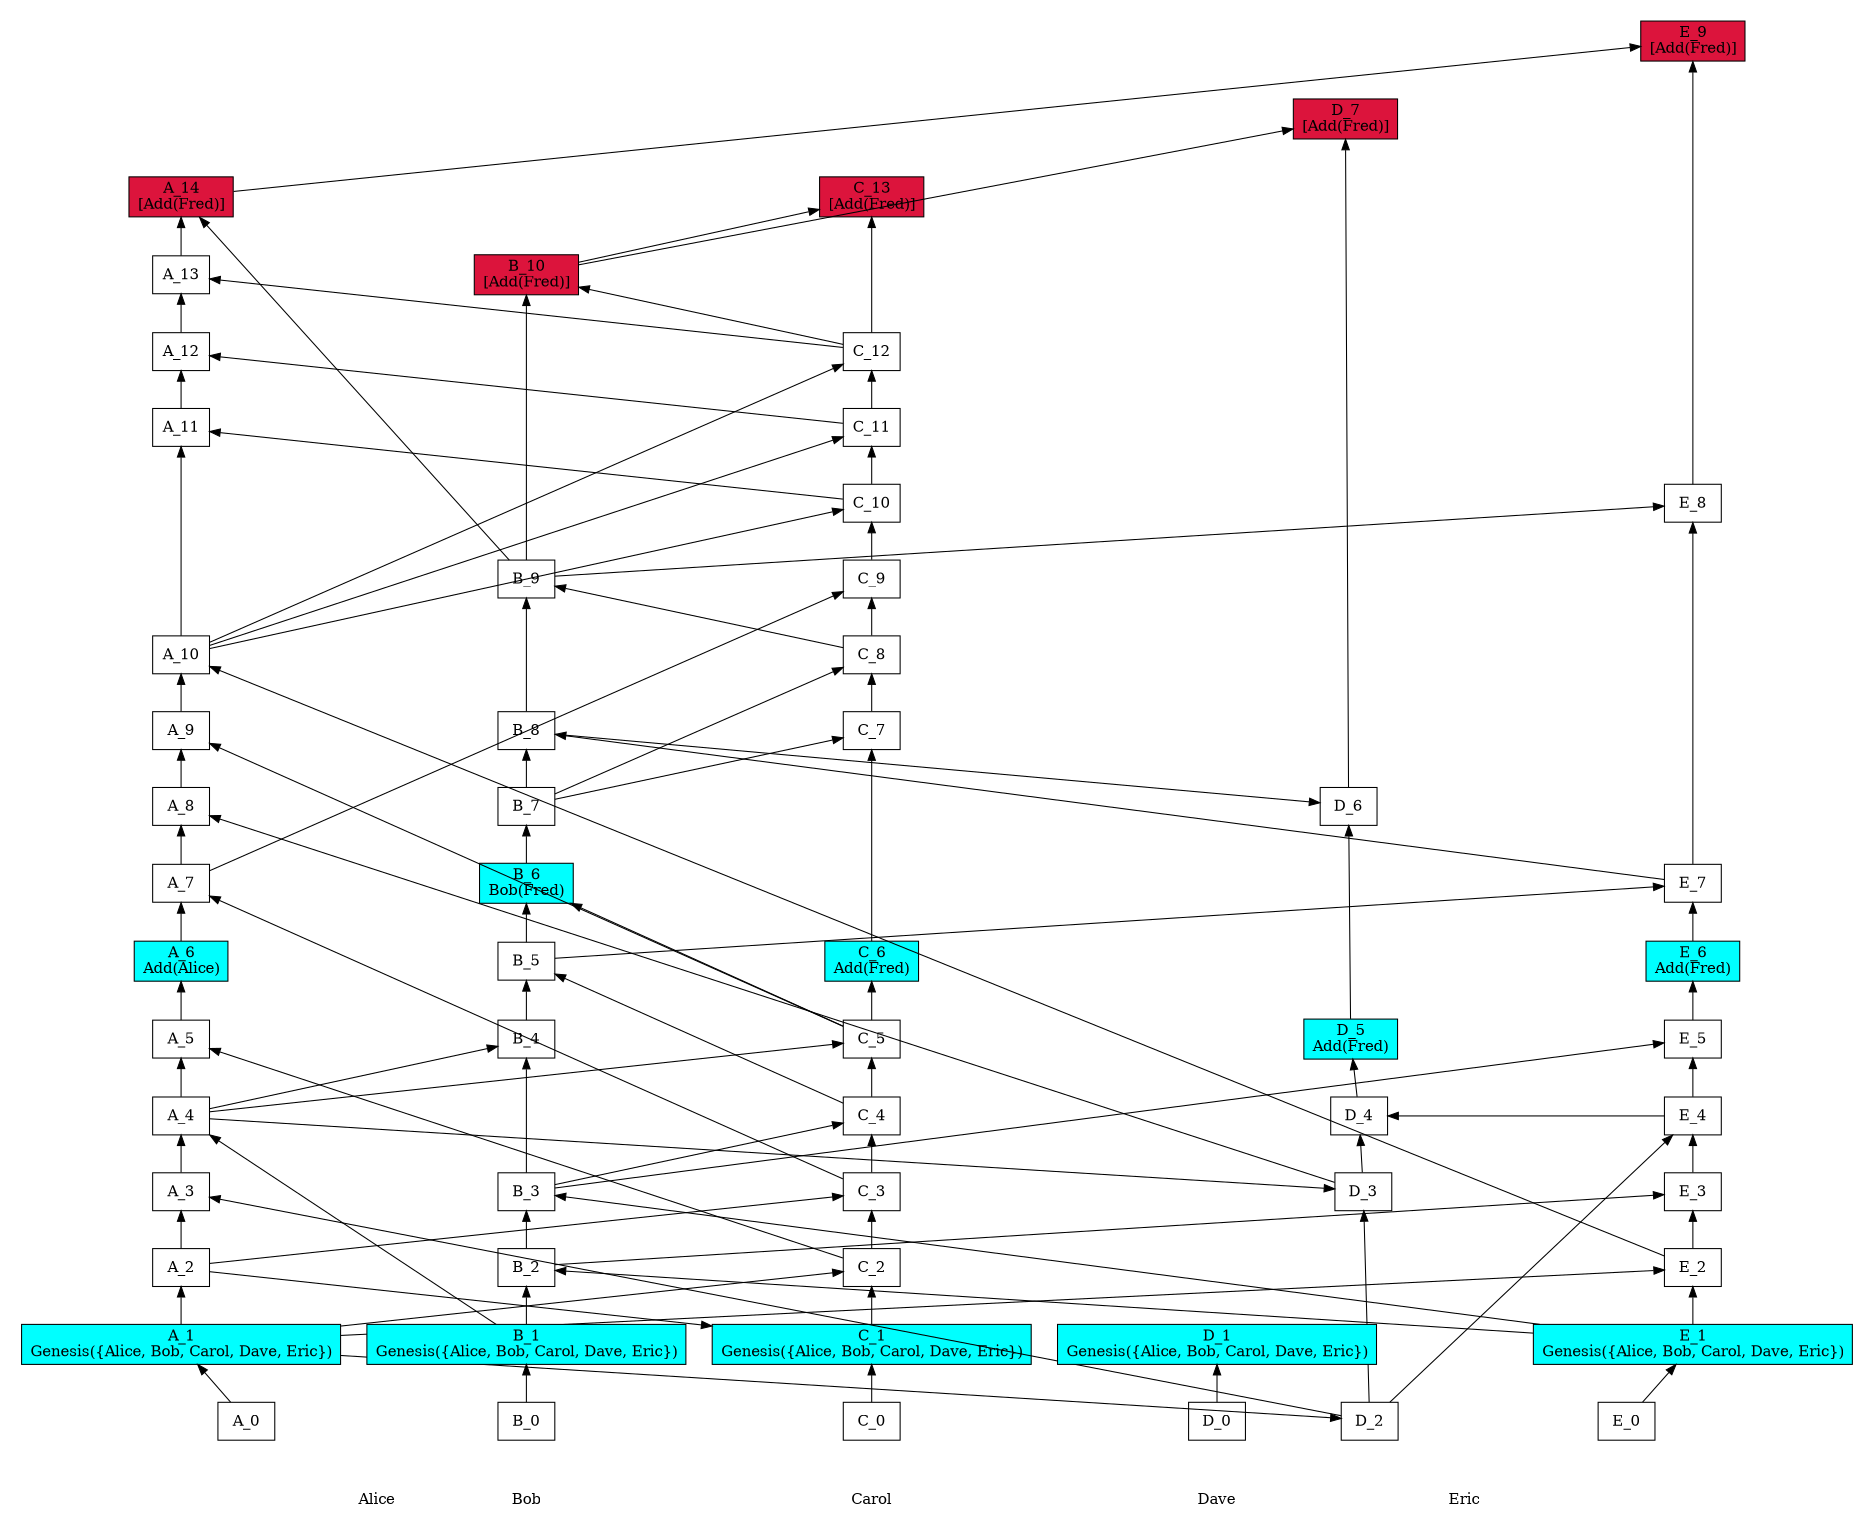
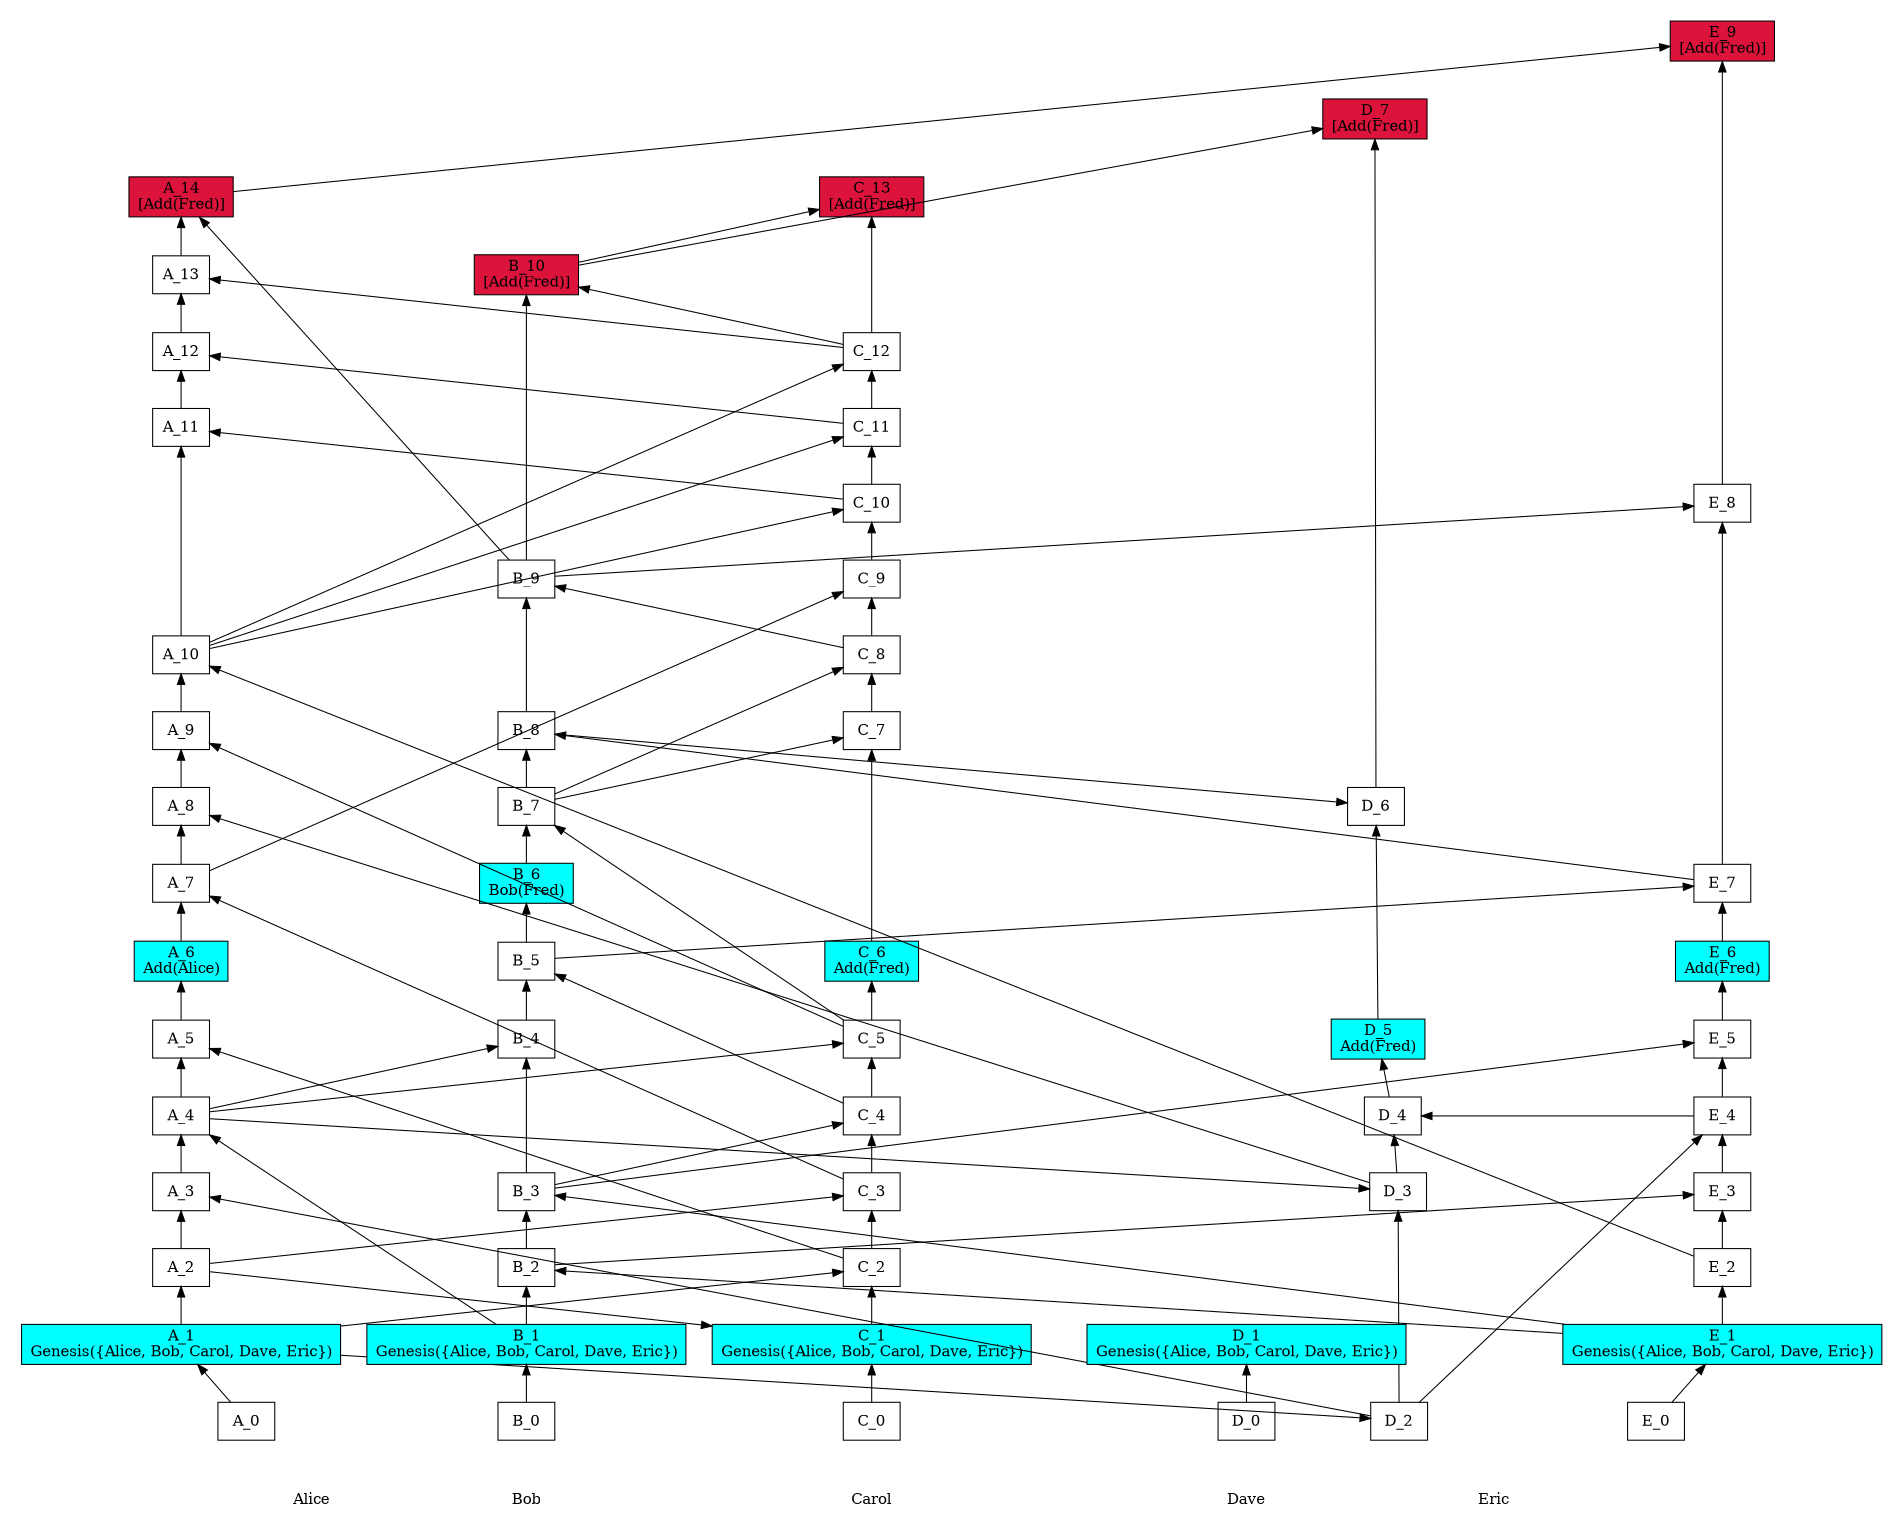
  digraph {
    rankdir=BT
    splines=false
    style=invis
    node [fillcolor=white shape=rectangle]
    Alice [color=white style=filled fillcolor="" shape=""]
    Bob [color=white style=filled fillcolor="" shape=""]
    Carol [color=white style=filled fillcolor="" shape=""]
    Dave [color=white style=filled fillcolor="" shape=""]
    Eric [color=white style=filled fillcolor="" shape=""]
    n6 [label=<<table border="0" cellborder="0" cellpadding="0" cellspacing="0"> <tr><td colspan="6">A_0</td></tr> </table>>]
    n7 [fillcolor=cyan label=<<table border="0" cellborder="0" cellpadding="0" cellspacing="0"> <tr><td colspan="6">A_1</td></tr> <tr><td colspan="6">Genesis({Alice, Bob, Carol, Dave, Eric})</td></tr> </table>> style=filled]
    n8 [label=<<table border="0" cellborder="0" cellpadding="0" cellspacing="0"> <tr><td colspan="6">A_2</td></tr> </table>>]
    n9 [label=<<table border="0" cellborder="0" cellpadding="0" cellspacing="0"> <tr><td colspan="6">A_3</td></tr> </table>>]
    n10 [label=<<table border="0" cellborder="0" cellpadding="0" cellspacing="0"> <tr><td colspan="6">A_4</td></tr> </table>>]
    n11 [label=<<table border="0" cellborder="0" cellpadding="0" cellspacing="0"> <tr><td colspan="6">A_5</td></tr> </table>>]
    n12 [fillcolor=cyan label=<<table border="0" cellborder="0" cellpadding="0" cellspacing="0"> <tr><td colspan="6">A_6</td></tr> <tr><td colspan="6">Add(Alice)</td></tr> </table>> style=filled]
    n13 [label=<<table border="0" cellborder="0" cellpadding="0" cellspacing="0"> <tr><td colspan="6">A_7</td></tr> </table>>]
    n14 [label=<<table border="0" cellborder="0" cellpadding="0" cellspacing="0"> <tr><td colspan="6">A_8</td></tr> </table>>]
    n15 [label=<<table border="0" cellborder="0" cellpadding="0" cellspacing="0"> <tr><td colspan="6">A_9</td></tr> </table>>]
    n16 [label=<<table border="0" cellborder="0" cellpadding="0" cellspacing="0"> <tr><td colspan="6">A_10</td></tr> </table>>]
    n17 [label=<<table border="0" cellborder="0" cellpadding="0" cellspacing="0"> <tr><td colspan="6">A_11</td></tr> </table>>]
    n18 [label=<<table border="0" cellborder="0" cellpadding="0" cellspacing="0"> <tr><td colspan="6">A_12</td></tr> </table>>]
    n19 [label=<<table border="0" cellborder="0" cellpadding="0" cellspacing="0"> <tr><td colspan="6">A_13</td></tr> </table>>]
    n20 [fillcolor=crimson label=<<table border="0" cellborder="0" cellpadding="0" cellspacing="0"> <tr><td colspan="6">A_14</td></tr> <tr><td colspan="6">[Add(Fred)]</td></tr></table>> style=filled]
    n21 [fillcolor=cyan label=<<table border="0" cellborder="0" cellpadding="0" cellspacing="0"> <tr><td colspan="6">B_1</td></tr> <tr><td colspan="6">Genesis({Alice, Bob, Carol, Dave, Eric})</td></tr> </table>> style=filled]
    n22 [label=<<table border="0" cellborder="0" cellpadding="0" cellspacing="0"> <tr><td colspan="6">B_2</td></tr> </table>>]
    n23 [label=<<table border="0" cellborder="0" cellpadding="0" cellspacing="0"> <tr><td colspan="6">B_9</td></tr> </table>>]
    n24 [fillcolor=crimson label=<<table border="0" cellborder="0" cellpadding="0" cellspacing="0"> <tr><td colspan="6">B_10</td></tr> <tr><td colspan="6">[Add(Fred)]</td></tr></table>> style=filled]
    n25 [label=<<table border="0" cellborder="0" cellpadding="0" cellspacing="0"> <tr><td colspan="6">B_0</td></tr> </table>>]
    n26 [label=<<table border="0" cellborder="0" cellpadding="0" cellspacing="0"> <tr><td colspan="6">B_3</td></tr> </table>>]
    n27 [label=<<table border="0" cellborder="0" cellpadding="0" cellspacing="0"> <tr><td colspan="6">B_4</td></tr> </table>>]
    n28 [label=<<table border="0" cellborder="0" cellpadding="0" cellspacing="0"> <tr><td colspan="6">B_5</td></tr> </table>>]
    n29 [fillcolor=cyan label=<<table border="0" cellborder="0" cellpadding="0" cellspacing="0"> <tr><td colspan="6">B_6</td></tr> <tr><td colspan="6">Bob(Fred)</td></tr> </table>> style=filled]
    n30 [label=<<table border="0" cellborder="0" cellpadding="0" cellspacing="0"> <tr><td colspan="6">B_7</td></tr> </table>>]
    n31 [label=<<table border="0" cellborder="0" cellpadding="0" cellspacing="0"> <tr><td colspan="6">B_8</td></tr> </table>>]
    n32 [fillcolor=cyan label=<<table border="0" cellborder="0" cellpadding="0" cellspacing="0"> <tr><td colspan="6">C_1</td></tr> <tr><td colspan="6">Genesis({Alice, Bob, Carol, Dave, Eric})</td></tr> </table>> style=filled]
    n33 [label=<<table border="0" cellborder="0" cellpadding="0" cellspacing="0"> <tr><td colspan="6">C_2</td></tr> </table>>]
    n34 [label=<<table border="0" cellborder="0" cellpadding="0" cellspacing="0"> <tr><td colspan="6">C_3</td></tr> </table>>]
    n35 [label=<<table border="0" cellborder="0" cellpadding="0" cellspacing="0"> <tr><td colspan="6">C_4</td></tr> </table>>]
    n36 [label=<<table border="0" cellborder="0" cellpadding="0" cellspacing="0"> <tr><td colspan="6">C_5</td></tr> </table>>]
    n37 [fillcolor=cyan label=<<table border="0" cellborder="0" cellpadding="0" cellspacing="0"> <tr><td colspan="6">C_6</td></tr> <tr><td colspan="6">Add(Fred)</td></tr> </table>> style=filled]
    n38 [label=<<table border="0" cellborder="0" cellpadding="0" cellspacing="0"> <tr><td colspan="6">C_10</td></tr> </table>>]
    n39 [label=<<table border="0" cellborder="0" cellpadding="0" cellspacing="0"> <tr><td colspan="6">C_11</td></tr> </table>>]
    n40 [label=<<table border="0" cellborder="0" cellpadding="0" cellspacing="0"> <tr><td colspan="6">C_12</td></tr> </table>>]
    n41 [fillcolor=crimson label=<<table border="0" cellborder="0" cellpadding="0" cellspacing="0"> <tr><td colspan="6">C_13</td></tr> <tr><td colspan="6">[Add(Fred)]</td></tr></table>> style=filled]
    n42 [label=<<table border="0" cellborder="0" cellpadding="0" cellspacing="0"> <tr><td colspan="6">C_8</td></tr> </table>>]
    n43 [label=<<table border="0" cellborder="0" cellpadding="0" cellspacing="0"> <tr><td colspan="6">C_9</td></tr> </table>>]
    n44 [label=<<table border="0" cellborder="0" cellpadding="0" cellspacing="0"> <tr><td colspan="6">C_0</td></tr> </table>>]
    n45 [label=<<table border="0" cellborder="0" cellpadding="0" cellspacing="0"> <tr><td colspan="6">C_7</td></tr> </table>>]
    n46 [label=<<table border="0" cellborder="0" cellpadding="0" cellspacing="0"> <tr><td colspan="6">D_2</td></tr> </table>>]
    n47 [label=<<table border="0" cellborder="0" cellpadding="0" cellspacing="0"> <tr><td colspan="6">D_3</td></tr> </table>>]
    n48 [label=<<table border="0" cellborder="0" cellpadding="0" cellspacing="0"> <tr><td colspan="6">D_4</td></tr> </table>>]
    n49 [label=<<table border="0" cellborder="0" cellpadding="0" cellspacing="0"> <tr><td colspan="6">D_0</td></tr> </table>>]
    n50 [fillcolor=cyan label=<<table border="0" cellborder="0" cellpadding="0" cellspacing="0"> <tr><td colspan="6">D_1</td></tr> <tr><td colspan="6">Genesis({Alice, Bob, Carol, Dave, Eric})</td></tr> </table>> style=filled]
    n51 [fillcolor=cyan label=<<table border="0" cellborder="0" cellpadding="0" cellspacing="0"> <tr><td colspan="6">D_5</td></tr> <tr><td colspan="6">Add(Fred)</td></tr> </table>> style=filled]
    n52 [label=<<table border="0" cellborder="0" cellpadding="0" cellspacing="0"> <tr><td colspan="6">D_6</td></tr> </table>>]
    n53 [fillcolor=crimson label=<<table border="0" cellborder="0" cellpadding="0" cellspacing="0"> <tr><td colspan="6">D_7</td></tr> <tr><td colspan="6">[Add(Fred)]</td></tr></table>> style=filled]
    n54 [label=<<table border="0" cellborder="0" cellpadding="0" cellspacing="0"> <tr><td colspan="6">E_2</td></tr> </table>>]
    n55 [label=<<table border="0" cellborder="0" cellpadding="0" cellspacing="0"> <tr><td colspan="6">E_3</td></tr> </table>>]
    n56 [fillcolor=cyan label=<<table border="0" cellborder="0" cellpadding="0" cellspacing="0"> <tr><td colspan="6">E_1</td></tr> <tr><td colspan="6">Genesis({Alice, Bob, Carol, Dave, Eric})</td></tr> </table>> style=filled]
    n57 [label=<<table border="0" cellborder="0" cellpadding="0" cellspacing="0"> <tr><td colspan="6">E_7</td></tr> </table>>]
    n58 [label=<<table border="0" cellborder="0" cellpadding="0" cellspacing="0"> <tr><td colspan="6">E_8</td></tr> </table>>]
    n59 [label=<<table border="0" cellborder="0" cellpadding="0" cellspacing="0"> <tr><td colspan="6">E_4</td></tr> </table>>]
    n60 [label=<<table border="0" cellborder="0" cellpadding="0" cellspacing="0"> <tr><td colspan="6">E_5</td></tr> </table>>]
    n61 [label=<<table border="0" cellborder="0" cellpadding="0" cellspacing="0"> <tr><td colspan="6">E_0</td></tr> </table>>]
    n62 [fillcolor=cyan label=<<table border="0" cellborder="0" cellpadding="0" cellspacing="0"> <tr><td colspan="6">E_6</td></tr> <tr><td colspan="6">Add(Fred)</td></tr> </table>> style=filled]
    n63 [fillcolor=crimson label=<<table border="0" cellborder="0" cellpadding="0" cellspacing="0"> <tr><td colspan="6">E_9</td></tr> <tr><td colspan="6">[Add(Fred)]</td></tr></table>> style=filled]
    subgraph sub_1 {
      rank=same
      Alice
      Bob
      Carol
      Dave
      Eric
    }
    subgraph cluster_2 {
      label=Alice
      n6
      n7
      n8
      n9
      n10
      n11
      n12
      n13
      n14
      n15
      n16
      n17
      n18
      n19
      n20
    }
    subgraph cluster_3 {
      label=Bob
      n21
      n22
      n23
      n24
      n25
      n26
      n27
      n28
      n29
      n30
      n31
    }
    subgraph cluster_4 {
      label=Carol
      n32
      n33
      n34
      n35
      n36
      n37
      n38
      n39
      n40
      n41
      n42
      n43
      n44
      n45
    }
    subgraph cluster_5 {
      label=Dave
      n46
      n47
      n48
      n49
      n50
      n51
      n52
      n53
    }
    subgraph cluster_6 {
      label=Eric
      n54
      n55
      n56
      n57
      n58
      n59
      n60
      n61
      n62
      n63
    }
    Alice -> Bob [style=invis]
    Alice -> n6 [style=invis]
    Bob -> Carol [style=invis]
    Bob -> n25 [style=invis]
    Carol -> Dave [style=invis]
    Carol -> n44 [style=invis]
    Dave -> Eric [style=invis]
    Dave -> n49 [style=invis]
    Eric -> n61 [style=invis]
    n6 -> n7 [minlen=1]
    n7 -> n8 [minlen=1]
    n7 -> n33 [constraint=false]
    n7 -> n46 [constraint=false]
-   n7 -> n54 [constraint=false]
    n8 -> n9 [minlen=1]
    n8 -> n32 [constraint=false]
    n8 -> n34 [constraint=false]
    n9 -> n10 [minlen=1]
    n10 -> n11 [minlen=1]
    n10 -> n27 [constraint=false]
    n10 -> n36 [constraint=false]
    n10 -> n47 [constraint=false]
    n11 -> n12 [minlen=1]
    n12 -> n13 [minlen=1]
    n13 -> n14 [minlen=1]
    n13 -> n43 [constraint=false]
    n14 -> n15 [minlen=1]
    n15 -> n16 [minlen=1]
    n16 -> n17 [minlen=3]
    n16 -> n38 [constraint=false]
    n16 -> n39 [constraint=false]
    n16 -> n40 [constraint=false]
    n17 -> n18 [minlen=1]
    n18 -> n19 [minlen=1]
    n19 -> n20 [minlen=1]
    n20 -> n63 [constraint=false]
    n21 -> n10 [constraint=false]
    n21 -> n22 [minlen=1]
    n22 -> n26 [minlen=1]
    n22 -> n55 [constraint=false]
    n23 -> n20 [constraint=false]
    n23 -> n24 [minlen=4]
    n23 -> n58 [constraint=false]
    n24 -> n41 [constraint=false]
    n24 -> n53 [constraint=false]
    n25 -> n21 [minlen=1]
    n26 -> n27 [minlen=2]
    n26 -> n35 [constraint=false]
    n26 -> n60 [constraint=false]
    n27 -> n28 [minlen=1]
    n28 -> n29 [minlen=1]
    n28 -> n57 [constraint=false]
    n29 -> n30 [minlen=1]
    n30 -> n31 [minlen=1]
    n30 -> n42 [constraint=false]
    n30 -> n45 [constraint=false]
    n31 -> n23 [minlen=2]
    n31 -> n52 [constraint=false]
    n32 -> n33 [minlen=1]
    n33 -> n11 [constraint=false]
    n33 -> n34 [minlen=1]
    n34 -> n13 [constraint=false]
    n34 -> n35 [minlen=1]
    n35 -> n28 [constraint=false]
    n35 -> n36 [minlen=1]
    n36 -> n15 [constraint=false]
-   n36 -> n29 [constraint=false]
+   n36 -> n30 [constraint=false]
    n36 -> n37 [minlen=1]
    n37 -> n45 [minlen=3]
    n38 -> n17 [constraint=false]
    n38 -> n39 [minlen=1]
    n39 -> n18 [constraint=false]
    n39 -> n40 [minlen=1]
    n40 -> n19 [constraint=false]
    n40 -> n24 [constraint=false]
    n40 -> n41 [minlen=2]
    n42 -> n23 [constraint=false]
    n42 -> n43 [minlen=1]
    n43 -> n38 [minlen=1]
    n44 -> n32 [minlen=1]
    n45 -> n42 [minlen=1]
    n46 -> n9 [constraint=false]
    n46 -> n47 [minlen=3]
    n46 -> n59 [constraint=false]
    n47 -> n14 [constraint=false]
    n47 -> n48 [minlen=1]
    n48 -> n51 [minlen=1]
    n49 -> n50 [minlen=1]
    n51 -> n52 [minlen=3]
    n52 -> n53 [minlen=9]
    n54 -> n16 [constraint=false]
    n54 -> n55 [minlen=1]
    n55 -> n59 [minlen=1]
    n56 -> n22 [constraint=false]
    n56 -> n26 [constraint=false]
    n56 -> n54 [minlen=1]
    n57 -> n31 [constraint=false]
    n57 -> n58 [minlen=5]
    n58 -> n63 [minlen=6]
    n59 -> n48 [constraint=false]
    n59 -> n60 [minlen=1]
    n60 -> n62 [minlen=1]
    n61 -> n56 [minlen=1]
    n62 -> n57 [minlen=1]
  }
